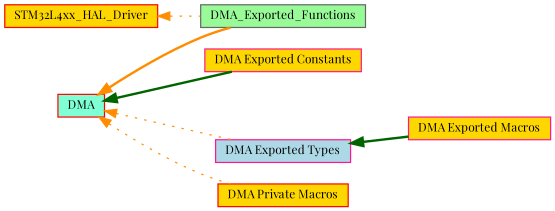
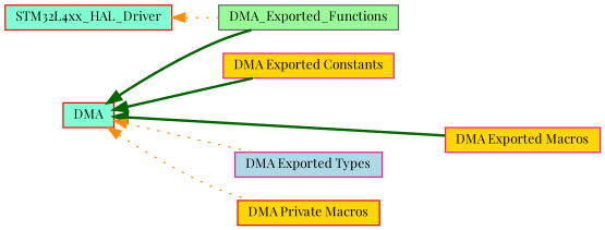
  digraph {
    fontname="Playfair Display"
    rankdir=LR
    node [color=red fillcolor=gold fontname="Playfair Display" fontsize=10 shape=box style=filled]
    edge [color=darkorange dir=back fontname="Playfair Display" fontsize=10 labelfontname=Helvetica labelfontsize=10 shape=plaintext style=bold]
    n1 [fillcolor=aquamarine fontcolor=black height=0.2 label=DMA width=0.4]
    n2 [color=deeppink height=0.2 label="DMA Exported Constants" width=0.4]
    n3 [color=gray40 fillcolor=palegreen height=0.2 label=DMA_Exported_Functions width=0.4]
    n4 [color=deeppink height=0.2 label="DMA Exported Macros" width=0.4]
    n5 [color=deeppink fillcolor=lightblue height=0.2 label="DMA Exported Types" width=0.4]
    n6 [height=0.2 label="DMA Private Macros" width=0.4]
-   n7 [height=0.2 label=STM32L4xx_HAL_Driver width=0.4]
+   n7 [fillcolor=aquamarine height=0.2 label=STM32L4xx_HAL_Driver width=0.4]
    n1 -> n2 [color=darkgreen]
-   n1 -> n3
-   n5 -> n4 [color=darkgreen]
+   n1 -> n3 [color=darkgreen]
+   n1 -> n4 [color=darkgreen]
    n1 -> n5 [style=dotted]
    n1 -> n6 [style=dotted]
    n7 -> n3 [style=dotted]
  }
